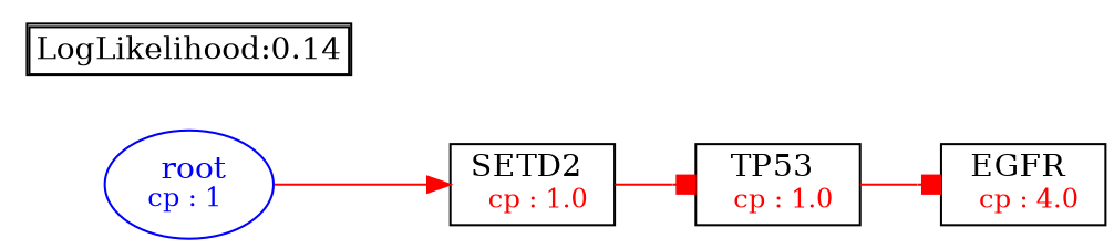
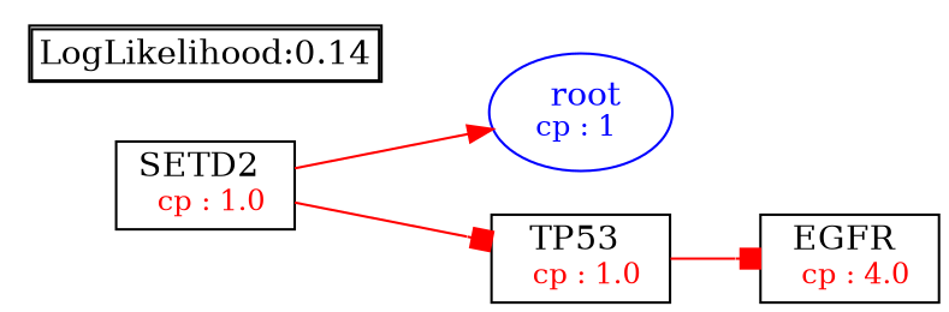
  digraph {
    fontsize=10
    rankdir=LR
    node [shape=box]
    edge [arrowhead=box color=red]
    n1 [color=Blue label=<<font color='Blue'> root</font><br/><font color='Blue' POINT-SIZE='12'>cp : 1 </font>> shape=oval]
    n2 [label=<SETD2 <br/> <font color='Red' POINT-SIZE='12'> cp : 1.0 </font>>]
    n3 [label=<TP53 <br/> <font color='Red' POINT-SIZE='12'> cp : 1.0 </font>>]
    n4 [label=<EGFR <br/> <font color='Red' POINT-SIZE='12'> cp : 4.0 </font>>]
    n5 [label=<<TABLE BORDER="1" CELLBORDER="1" CELLSPACING="0" >     <TR><TD ALIGN="LEFT">LogLikelihood:0.14</TD></TR>     </TABLE>> shape=plaintext]
-   n1 -> n2 [arrowhead=normal]
+   n2 -> n1 [arrowhead=normal]
    n2 -> n3
    n3 -> n4
  }
